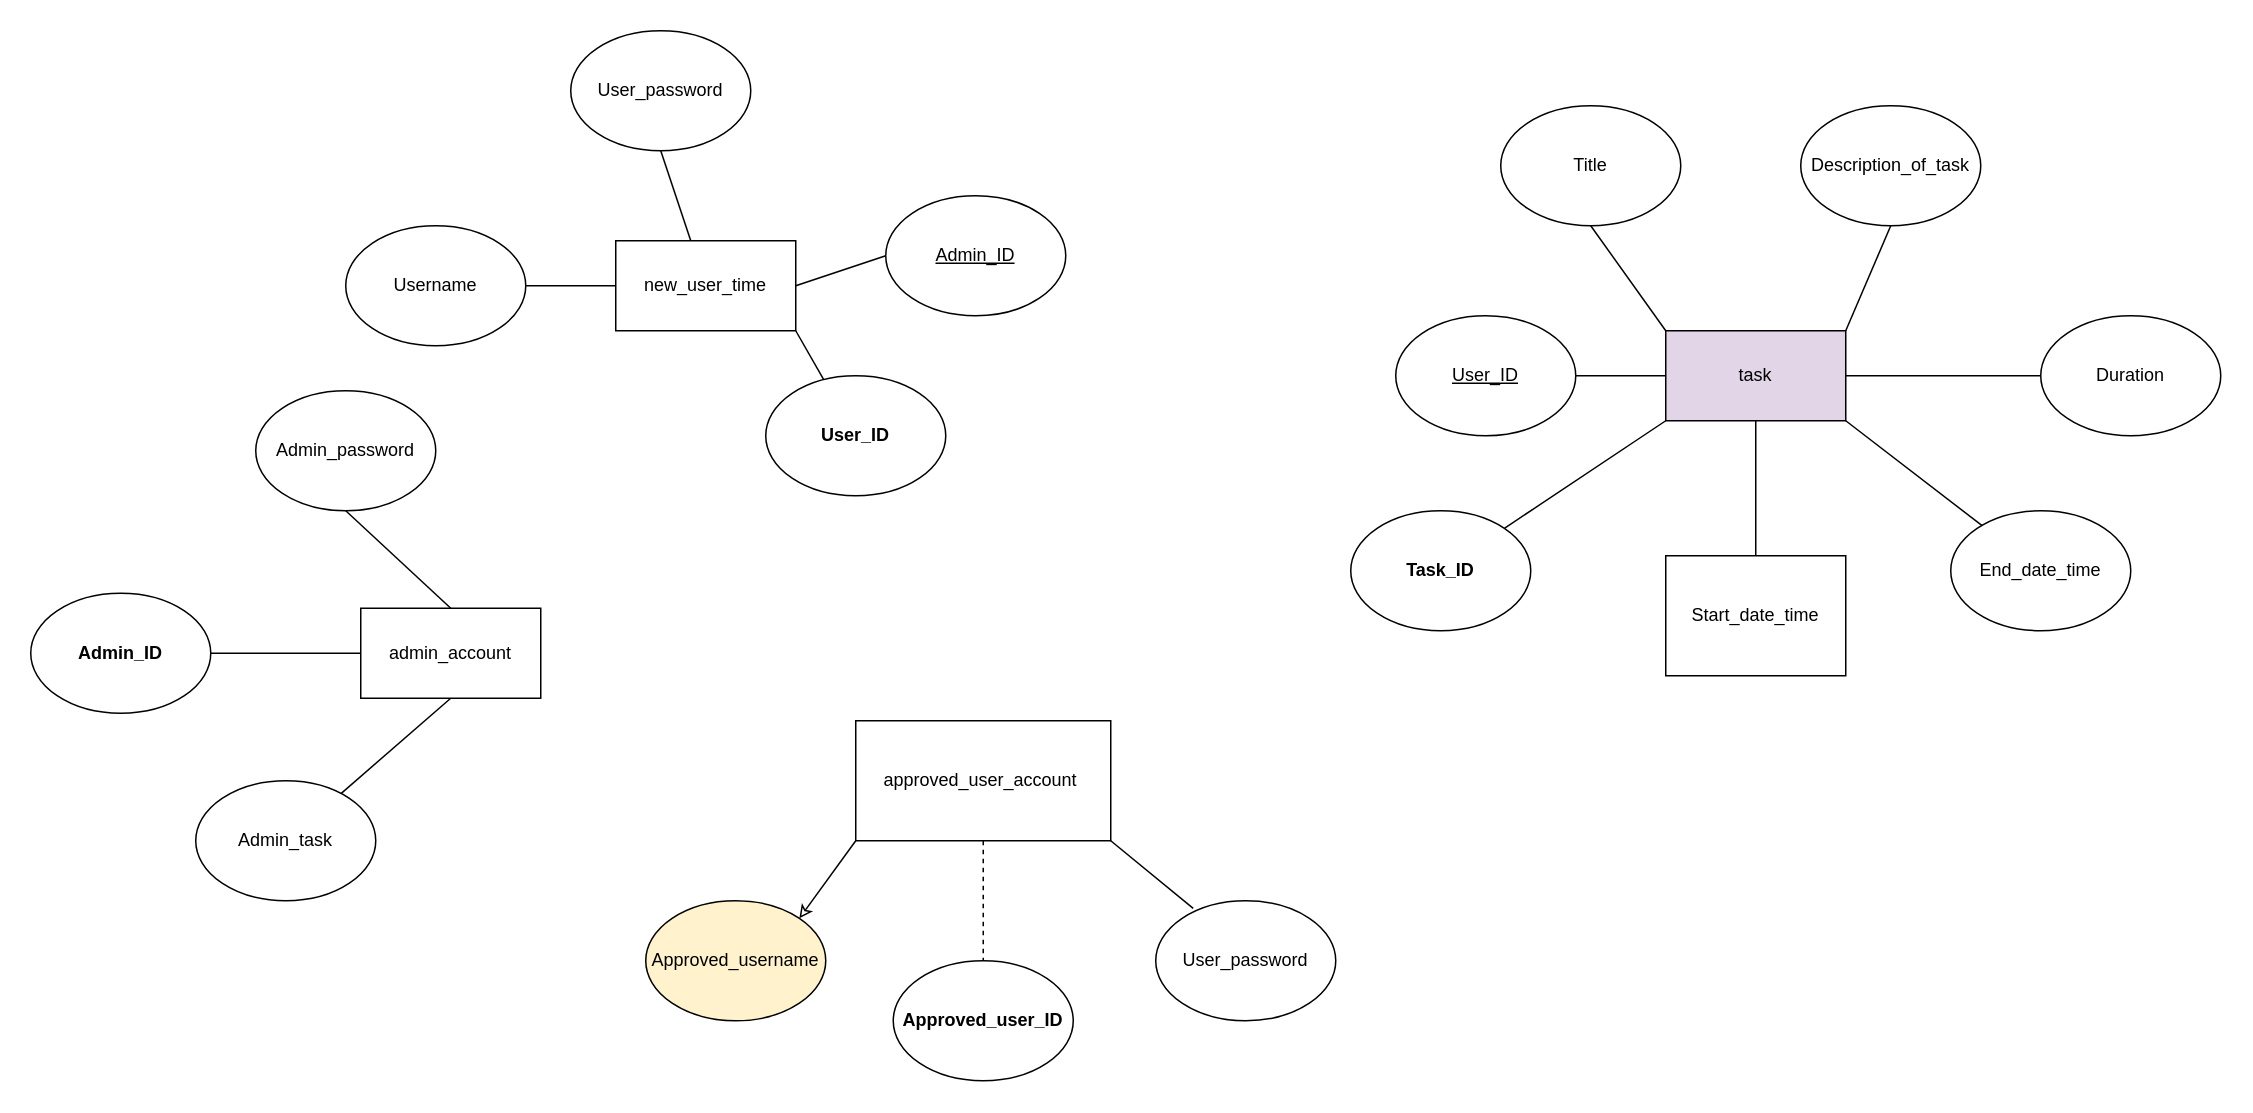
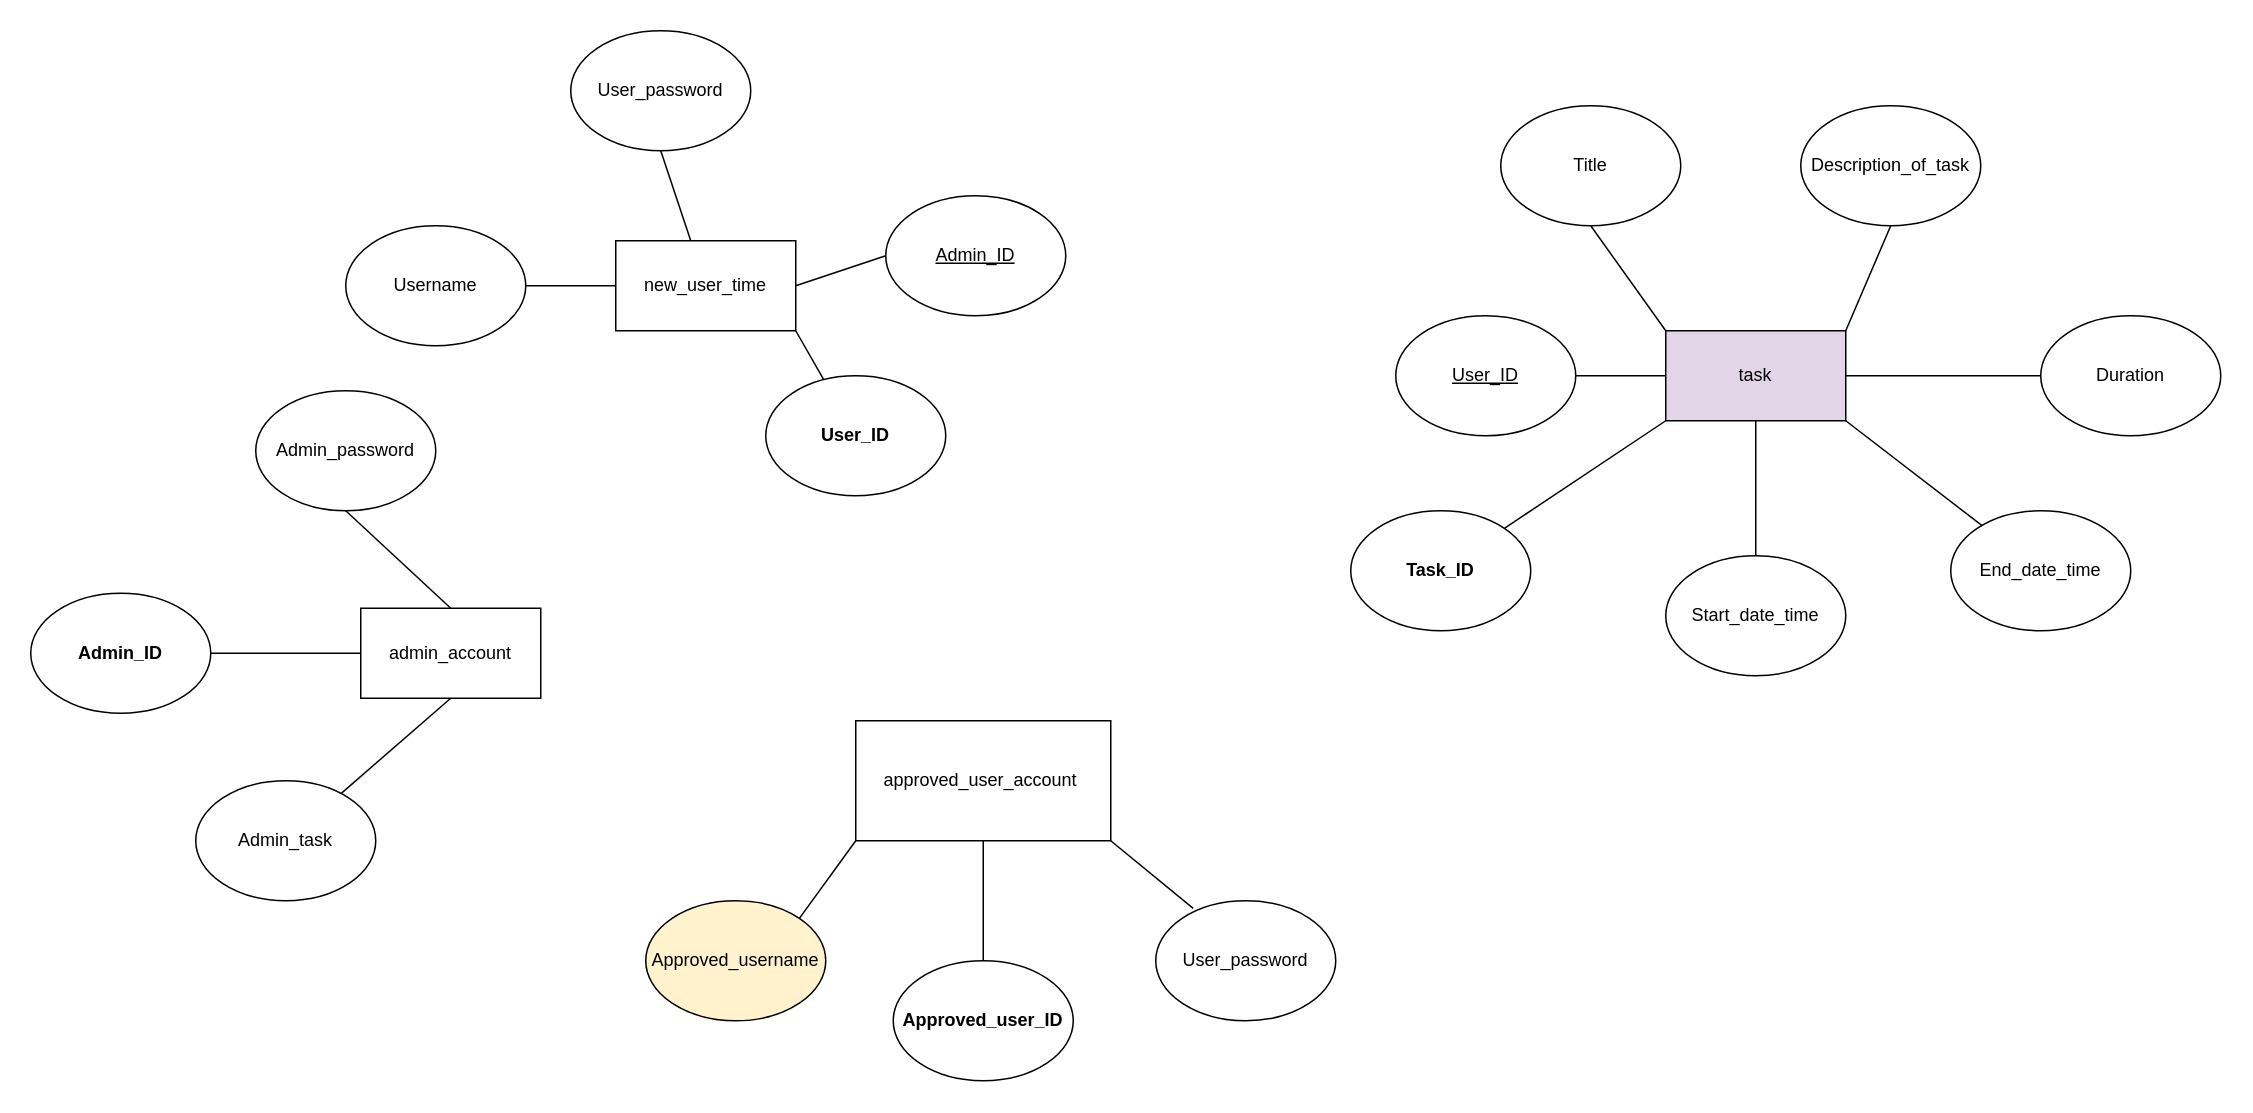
  <mxCell id="0" />
  <mxCell id="1" parent="0" />
  <mxCell id="2" value="&lt;b&gt;Approved_user_ID&#09;&lt;/b&gt;" style="ellipse;whiteSpace=wrap;html=1;" parent="1" vertex="1"><mxGeometry x="595" y="640" width="120" height="80" as="geometry" /></mxCell>
  <mxCell id="3" style="edgeStyle=none;rounded=0;orthogonalLoop=1;jettySize=auto;html=1;exitX=0;exitY=0.5;exitDx=0;exitDy=0;entryX=1;entryY=0.5;entryDx=0;entryDy=0;endArrow=none;endFill=0;" parent="1" source="6" target="27" edge="1"><mxGeometry relative="1" as="geometry" /></mxCell>
  <mxCell id="4" style="edgeStyle=none;rounded=0;orthogonalLoop=1;jettySize=auto;html=1;exitX=0.5;exitY=1;exitDx=0;exitDy=0;entryX=0.783;entryY=0.138;entryDx=0;entryDy=0;entryPerimeter=0;endArrow=none;endFill=0;" parent="1" source="6" target="19" edge="1"><mxGeometry relative="1" as="geometry" /></mxCell>
  <mxCell id="5" style="edgeStyle=none;rounded=0;orthogonalLoop=1;jettySize=auto;html=1;exitX=0.5;exitY=0;exitDx=0;exitDy=0;entryX=0.5;entryY=1;entryDx=0;entryDy=0;endArrow=none;endFill=0;" parent="1" source="6" target="28" edge="1"><mxGeometry relative="1" as="geometry" /></mxCell>
  <mxCell id="6" value="admin_account" style="rounded=0;whiteSpace=wrap;html=1;" parent="1" vertex="1"><mxGeometry x="240" y="405" width="120" height="60" as="geometry" /></mxCell>
- <mxCell id="7" style="edgeStyle=none;rounded=0;orthogonalLoop=1;jettySize=auto;html=1;exitX=0.5;exitY=1;exitDx=0;exitDy=0;entryX=0.5;entryY=0;entryDx=0;entryDy=0;endArrow=none;endFill=0;dashed=1;" parent="1" source="10" target="2" edge="1"><mxGeometry relative="1" as="geometry" /></mxCell>
- <mxCell id="8" style="edgeStyle=none;rounded=0;orthogonalLoop=1;jettySize=auto;html=1;exitX=0;exitY=1;exitDx=0;exitDy=0;entryX=1;entryY=0;entryDx=0;entryDy=0;endArrow=classic;endFill=0;" parent="1" source="10" target="26" edge="1"><mxGeometry relative="1" as="geometry" /></mxCell>
+ <mxCell id="7" style="edgeStyle=none;rounded=0;orthogonalLoop=1;jettySize=auto;html=1;exitX=0.5;exitY=1;exitDx=0;exitDy=0;entryX=0.5;entryY=0;entryDx=0;entryDy=0;endArrow=none;endFill=0;" parent="1" source="10" target="2" edge="1"><mxGeometry relative="1" as="geometry" /></mxCell>
+ <mxCell id="8" style="edgeStyle=none;rounded=0;orthogonalLoop=1;jettySize=auto;html=1;exitX=0;exitY=1;exitDx=0;exitDy=0;entryX=1;entryY=0;entryDx=0;entryDy=0;endArrow=none;endFill=0;" parent="1" source="10" target="26" edge="1"><mxGeometry relative="1" as="geometry" /></mxCell>
  <mxCell id="9" style="edgeStyle=none;rounded=0;orthogonalLoop=1;jettySize=auto;html=1;exitX=1;exitY=1;exitDx=0;exitDy=0;entryX=0.208;entryY=0.063;entryDx=0;entryDy=0;entryPerimeter=0;endArrow=none;endFill=0;" parent="1" source="10" target="25" edge="1"><mxGeometry relative="1" as="geometry" /></mxCell>
  <mxCell id="10" value="approved_user_account&amp;nbsp;" style="rounded=0;whiteSpace=wrap;html=1;" parent="1" vertex="1"><mxGeometry x="570" y="480" width="170" height="80" as="geometry" /></mxCell>
  <mxCell id="11" style="edgeStyle=none;rounded=0;orthogonalLoop=1;jettySize=auto;html=1;exitX=1;exitY=0.5;exitDx=0;exitDy=0;endArrow=none;endFill=0;" parent="1" source="18" target="21" edge="1"><mxGeometry relative="1" as="geometry" /></mxCell>
  <mxCell id="12" style="edgeStyle=none;rounded=0;orthogonalLoop=1;jettySize=auto;html=1;exitX=1;exitY=1;exitDx=0;exitDy=0;endArrow=none;endFill=0;" parent="1" source="18" target="22" edge="1"><mxGeometry relative="1" as="geometry" /></mxCell>
  <mxCell id="13" style="edgeStyle=none;rounded=0;orthogonalLoop=1;jettySize=auto;html=1;exitX=0.5;exitY=1;exitDx=0;exitDy=0;endArrow=none;endFill=0;" parent="1" source="18" target="23" edge="1"><mxGeometry relative="1" as="geometry" /></mxCell>
  <mxCell id="14" style="edgeStyle=none;rounded=0;orthogonalLoop=1;jettySize=auto;html=1;exitX=0;exitY=0.5;exitDx=0;exitDy=0;entryX=1;entryY=0.5;entryDx=0;entryDy=0;endArrow=none;endFill=0;" parent="1" source="18" target="24" edge="1"><mxGeometry relative="1" as="geometry" /></mxCell>
  <mxCell id="15" style="edgeStyle=none;rounded=0;orthogonalLoop=1;jettySize=auto;html=1;exitX=0;exitY=0;exitDx=0;exitDy=0;entryX=0.5;entryY=1;entryDx=0;entryDy=0;endArrow=none;endFill=0;" parent="1" source="18" target="20" edge="1"><mxGeometry relative="1" as="geometry" /></mxCell>
  <mxCell id="16" style="edgeStyle=none;rounded=0;orthogonalLoop=1;jettySize=auto;html=1;exitX=0;exitY=1;exitDx=0;exitDy=0;entryX=1;entryY=0;entryDx=0;entryDy=0;endArrow=none;endFill=0;" parent="1" source="18" target="29" edge="1"><mxGeometry relative="1" as="geometry" /></mxCell>
  <mxCell id="17" style="rounded=0;orthogonalLoop=1;jettySize=auto;html=1;exitX=1;exitY=0;exitDx=0;exitDy=0;entryX=0.5;entryY=1;entryDx=0;entryDy=0;endArrow=none;endFill=0;" parent="1" source="18" target="39" edge="1"><mxGeometry relative="1" as="geometry" /></mxCell>
  <mxCell id="18" value="task" style="rounded=0;whiteSpace=wrap;html=1;fillColor=#e1d5e7;" parent="1" vertex="1"><mxGeometry x="1110" y="220" width="120" height="60" as="geometry" /></mxCell>
  <mxCell id="19" value="Admin_task&lt;span&gt;&#09;&lt;/span&gt;" style="ellipse;whiteSpace=wrap;html=1;" parent="1" vertex="1"><mxGeometry x="130" y="520" width="120" height="80" as="geometry" /></mxCell>
  <mxCell id="20" value="Title&lt;span&gt;&#09;&#09;&#09;&#09;&#09;&lt;/span&gt;" style="ellipse;whiteSpace=wrap;html=1;" parent="1" vertex="1"><mxGeometry x="1000" y="70" width="120" height="80" as="geometry" /></mxCell>
  <mxCell id="21" value="Duration&lt;span&gt;&#09;&#09;&#09;&#09;&lt;/span&gt;" style="ellipse;whiteSpace=wrap;html=1;" parent="1" vertex="1"><mxGeometry x="1360" y="210" width="120" height="80" as="geometry" /></mxCell>
  <mxCell id="22" value="End_date_time&lt;span&gt;&#09;&#09;&#09;&lt;/span&gt;" style="ellipse;whiteSpace=wrap;html=1;" parent="1" vertex="1"><mxGeometry x="1300" y="340" width="120" height="80" as="geometry" /></mxCell>
- <mxCell id="23" value="Start_date_time&lt;span&gt;&#09;&#09;&#09;&lt;/span&gt;" style="whiteSpace=wrap;html=1;rounded=0;" parent="1" vertex="1"><mxGeometry x="1110" y="370" width="120" height="80" as="geometry" /></mxCell>
+ <mxCell id="23" value="Start_date_time&lt;span&gt;&#09;&#09;&#09;&lt;/span&gt;" style="ellipse;whiteSpace=wrap;html=1;" parent="1" vertex="1"><mxGeometry x="1110" y="370" width="120" height="80" as="geometry" /></mxCell>
  <mxCell id="24" value="&lt;u&gt;User_ID&lt;span&gt;&#09;&#09;&#09;&#09;&#09;&lt;/span&gt;&lt;/u&gt;" style="ellipse;whiteSpace=wrap;html=1;" parent="1" vertex="1"><mxGeometry x="930" y="210" width="120" height="80" as="geometry" /></mxCell>
  <mxCell id="25" value="User_password&lt;span&gt;&#09;&#09;&lt;/span&gt;" style="ellipse;whiteSpace=wrap;html=1;" parent="1" vertex="1"><mxGeometry x="770" y="600" width="120" height="80" as="geometry" /></mxCell>
  <mxCell id="26" value="Approved_username&lt;span&gt;&#09;&lt;/span&gt;" style="ellipse;whiteSpace=wrap;html=1;fillColor=#fff2cc;" parent="1" vertex="1"><mxGeometry x="430" y="600" width="120" height="80" as="geometry" /></mxCell>
  <mxCell id="27" value="&lt;b&gt;Admin_ID&lt;/b&gt;" style="ellipse;whiteSpace=wrap;html=1;" parent="1" vertex="1"><mxGeometry x="20" y="395" width="120" height="80" as="geometry" /></mxCell>
  <mxCell id="28" value="Admin_password" style="ellipse;whiteSpace=wrap;html=1;" parent="1" vertex="1"><mxGeometry x="170" y="260" width="120" height="80" as="geometry" /></mxCell>
  <mxCell id="29" value="&lt;b&gt;Task_ID&lt;/b&gt;&lt;span&gt;&#09;&#09;&#09;&#09;&#09;&lt;/span&gt;" style="ellipse;whiteSpace=wrap;html=1;" parent="1" vertex="1"><mxGeometry x="900" y="340" width="120" height="80" as="geometry" /></mxCell>
  <mxCell id="30" value="&lt;b&gt;User_ID&lt;/b&gt;" style="ellipse;whiteSpace=wrap;html=1;" parent="1" vertex="1"><mxGeometry x="510" y="250" width="120" height="80" as="geometry" /></mxCell>
  <mxCell id="31" style="edgeStyle=none;rounded=0;orthogonalLoop=1;jettySize=auto;html=1;exitX=1;exitY=1;exitDx=0;exitDy=0;endArrow=none;endFill=0;" parent="1" source="33" target="30" edge="1"><mxGeometry relative="1" as="geometry" /></mxCell>
  <mxCell id="32" style="edgeStyle=none;rounded=0;orthogonalLoop=1;jettySize=auto;html=1;exitX=1;exitY=0.5;exitDx=0;exitDy=0;entryX=0;entryY=0.5;entryDx=0;entryDy=0;endArrow=none;endFill=0;" parent="1" source="33" target="34" edge="1"><mxGeometry relative="1" as="geometry" /></mxCell>
  <mxCell id="33" value="new_user_time" style="rounded=0;whiteSpace=wrap;html=1;" parent="1" vertex="1"><mxGeometry x="410" y="160" width="120" height="60" as="geometry" /></mxCell>
  <mxCell id="34" value="&lt;u&gt;Admin_ID&#09;&#09;&#09;&lt;/u&gt;" style="ellipse;whiteSpace=wrap;html=1;" parent="1" vertex="1"><mxGeometry x="590" y="130" width="120" height="80" as="geometry" /></mxCell>
  <mxCell id="35" style="rounded=0;orthogonalLoop=1;jettySize=auto;html=1;exitX=1;exitY=0.5;exitDx=0;exitDy=0;endArrow=none;endFill=0;" parent="1" source="36" target="33" edge="1"><mxGeometry relative="1" as="geometry" /></mxCell>
  <mxCell id="36" value="Username" style="ellipse;whiteSpace=wrap;html=1;" parent="1" vertex="1"><mxGeometry x="230" y="150" width="120" height="80" as="geometry" /></mxCell>
  <mxCell id="37" style="edgeStyle=none;rounded=0;orthogonalLoop=1;jettySize=auto;html=1;exitX=0.5;exitY=1;exitDx=0;exitDy=0;endArrow=none;endFill=0;" parent="1" source="38" target="33" edge="1"><mxGeometry relative="1" as="geometry" /></mxCell>
  <mxCell id="38" value="User_password&lt;span&gt;&#09;&#09;&lt;/span&gt;" style="ellipse;whiteSpace=wrap;html=1;" parent="1" vertex="1"><mxGeometry x="380" y="20" width="120" height="80" as="geometry" /></mxCell>
  <mxCell id="39" value="Description_of_task&lt;span&gt;&#09;&#09;&lt;/span&gt;" style="ellipse;whiteSpace=wrap;html=1;" parent="1" vertex="1"><mxGeometry x="1200" y="70" width="120" height="80" as="geometry" /></mxCell>
